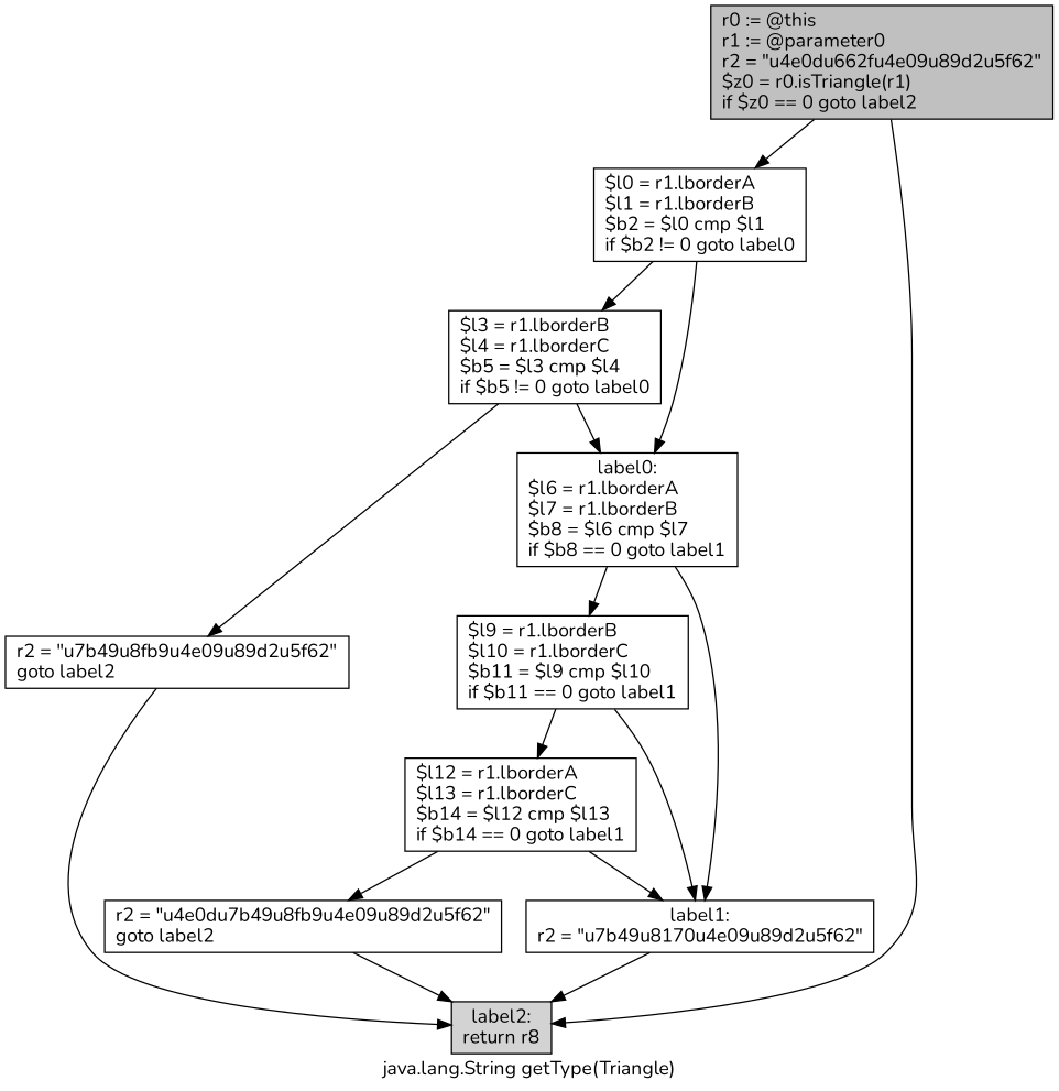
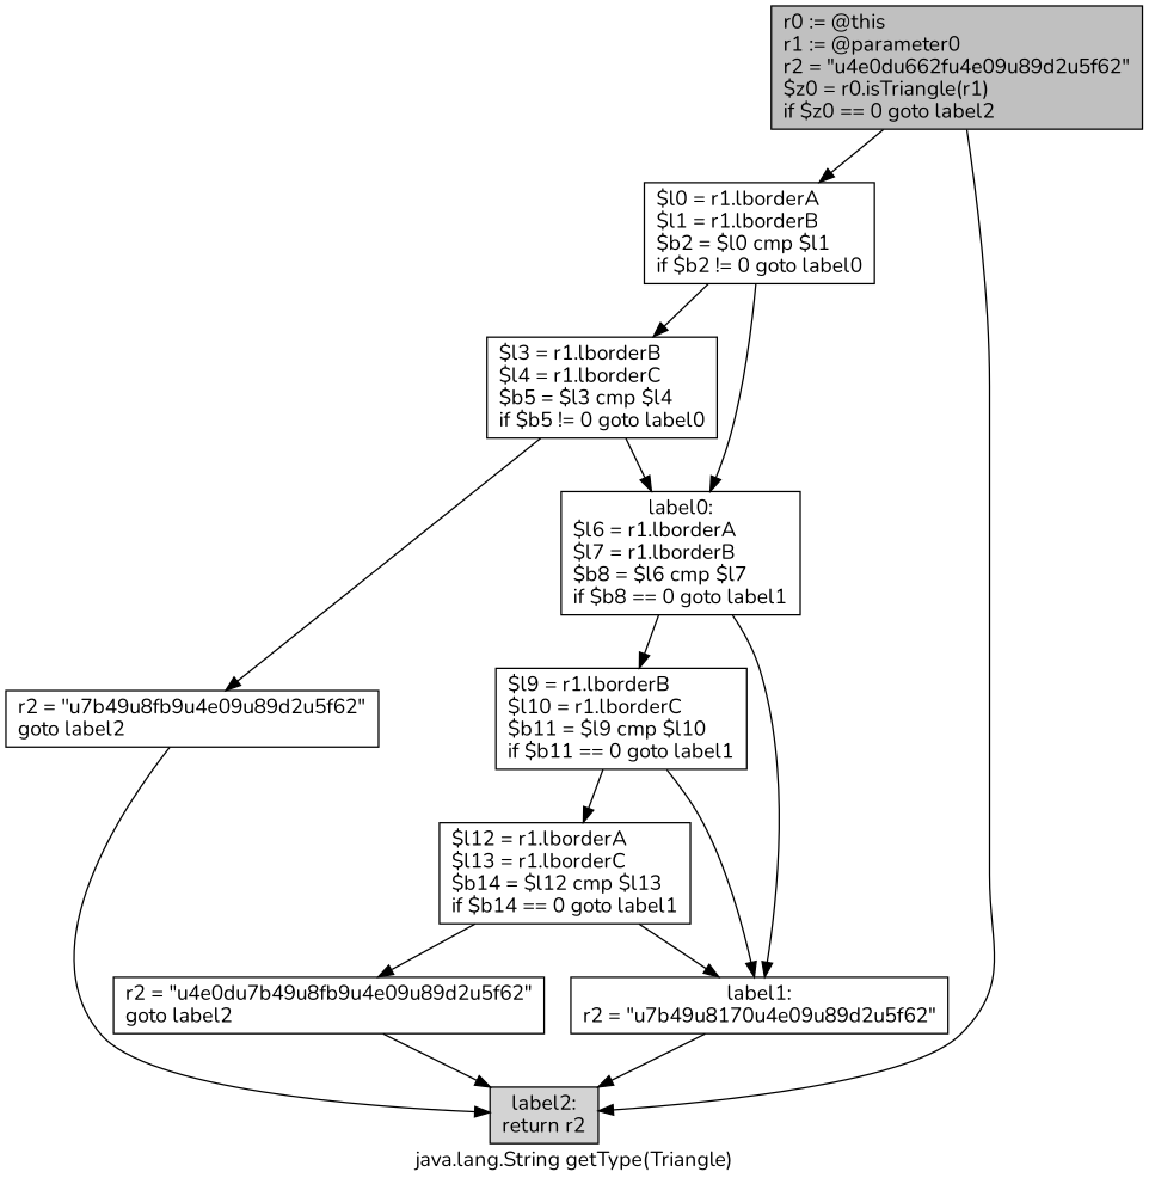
  digraph {
    label="java.lang.String getType(Triangle)"
    fontname=Nunito
    node [shape=box fontname=Nunito]
    edge [fontname=Nunito]
    n1 [fillcolor=gray label="r0 := @this\lr1 := @parameter0\lr2 = \"\u4e0d\u662f\u4e09\u89d2\u5f62\"\l$z0 = r0.isTriangle(r1)\lif $z0 == 0 goto label2\l" style=filled]
    n2 [label="$l0 = r1.lborderA\l$l1 = r1.lborderB\l$b2 = $l0 cmp $l1\lif $b2 != 0 goto label0\l"]
-   n3 [fillcolor=lightgray label="label2:\nreturn r8\l" style=filled]
+   n3 [fillcolor=lightgray label="label2:\nreturn r2\l" style=filled]
    n4 [label="$l3 = r1.lborderB\l$l4 = r1.lborderC\l$b5 = $l3 cmp $l4\lif $b5 != 0 goto label0\l"]
    n5 [label="label0:\n$l6 = r1.lborderA\l$l7 = r1.lborderB\l$b8 = $l6 cmp $l7\lif $b8 == 0 goto label1\l"]
    n6 [label="r2 = \"\u7b49\u8fb9\u4e09\u89d2\u5f62\"\lgoto label2\l"]
    n7 [label="$l9 = r1.lborderB\l$l10 = r1.lborderC\l$b11 = $l9 cmp $l10\lif $b11 == 0 goto label1\l"]
    n8 [label="label1:\nr2 = \"\u7b49\u8170\u4e09\u89d2\u5f62\"\l"]
    n9 [label="$l12 = r1.lborderA\l$l13 = r1.lborderC\l$b14 = $l12 cmp $l13\lif $b14 == 0 goto label1\l"]
    n10 [label="r2 = \"\u4e0d\u7b49\u8fb9\u4e09\u89d2\u5f62\"\lgoto label2\l"]
    n1 -> n2
    n1 -> n3
    n2 -> n4
    n2 -> n5
    n4 -> n5
    n4 -> n6
    n5 -> n7
    n5 -> n8
    n6 -> n3
    n7 -> n8
    n7 -> n9
    n8 -> n3
    n9 -> n8
    n9 -> n10
    n10 -> n3
  }
